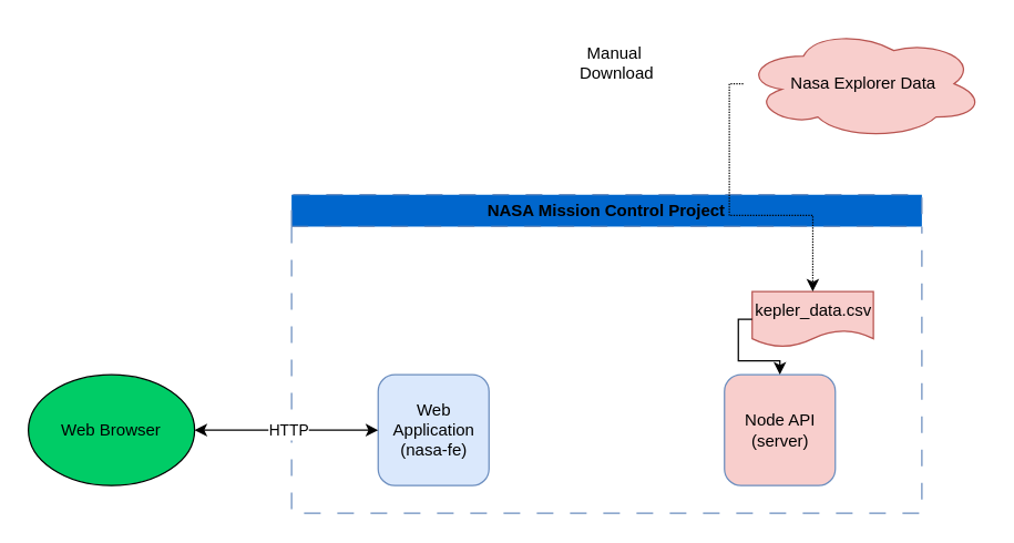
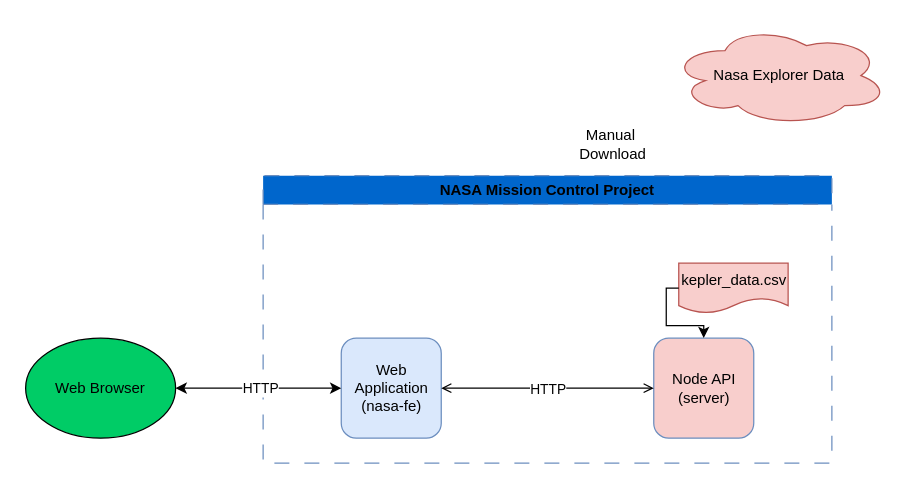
  <mxCell id="0" />
  <mxCell id="1" parent="0" />
  <mxCell id="2" value="NASA Mission Control Project" style="swimlane;whiteSpace=wrap;html=1;fillColor=#0066CC;strokeColor=#6c8ebf;dashed=1;dashPattern=12 12;" parent="1" vertex="1"><mxGeometry x="210" y="140" width="455" height="230" as="geometry" /></mxCell>
  <mxCell id="3" value="Node API&lt;br&gt;(server)" style="whiteSpace=wrap;html=1;aspect=fixed;rounded=1;glass=0;shadow=0;fillColor=#f8cecc;strokeColor=#6c8ebf;" parent="2" vertex="1"><mxGeometry x="312.5" y="130" width="80" height="80" as="geometry" /></mxCell>
  <mxCell id="4" value="Web Application&lt;br&gt;(nasa-fe)" style="whiteSpace=wrap;html=1;aspect=fixed;rounded=1;fillColor=#dae8fc;strokeColor=#6c8ebf;" parent="2" vertex="1"><mxGeometry x="62.5" y="130" width="80" height="80" as="geometry" /></mxCell>
+ <mxCell id="5" value="" style="endArrow=open;html=1;rounded=0;edgeStyle=orthogonalEdgeStyle;entryX=0;entryY=0.5;entryDx=0;entryDy=0;exitX=1;exitY=0.5;exitDx=0;exitDy=0;endFill=0;startArrow=open;startFill=0;" parent="2" source="4" target="3" edge="1"><mxGeometry relative="1" as="geometry"><mxPoint x="262.5" y="170" as="sourcePoint" /><mxPoint x="362.5" y="170" as="targetPoint" /></mxGeometry></mxCell>
+ <mxCell id="6" value="HTTP" style="edgeLabel;resizable=0;html=1;align=center;verticalAlign=middle;" parent="5" connectable="0" vertex="1"><mxGeometry relative="1" as="geometry"><mxPoint as="offset" /></mxGeometry></mxCell>
  <mxCell id="7" value="kepler_data.csv" style="shape=document;whiteSpace=wrap;html=1;boundedLbl=1;fillColor=#f8cecc;strokeColor=#b85450;" vertex="1" parent="2"><mxGeometry x="332.5" y="70" width="87.5" height="40" as="geometry" /></mxCell>
  <mxCell id="8" value="" style="endArrow=classic;html=1;rounded=0;exitX=0;exitY=0.5;exitDx=0;exitDy=0;entryX=0.5;entryY=0;entryDx=0;entryDy=0;edgeStyle=orthogonalEdgeStyle;" edge="1" parent="2" source="7" target="3"><mxGeometry width="50" height="50" relative="1" as="geometry"><mxPoint x="330" y="80" as="sourcePoint" /><mxPoint x="280" y="130" as="targetPoint" /></mxGeometry></mxCell>
  <mxCell id="9" value="Web Browser" style="ellipse;whiteSpace=wrap;html=1;fillColor=#00CC66;" vertex="1" parent="1"><mxGeometry x="20" y="270" width="120" height="80" as="geometry" /></mxCell>
  <mxCell id="10" value="" style="endArrow=classic;html=1;exitX=1;exitY=0.5;exitDx=0;exitDy=0;entryX=0;entryY=0.5;entryDx=0;entryDy=0;rounded=0;startArrow=classic;startFill=1;" edge="1" parent="1" source="9" target="4"><mxGeometry relative="1" as="geometry"><mxPoint x="140" y="270" as="sourcePoint" /><mxPoint x="240" y="270" as="targetPoint" /></mxGeometry></mxCell>
  <mxCell id="11" value="Label" style="edgeLabel;resizable=0;html=1;align=center;verticalAlign=middle;" connectable="0" vertex="1" parent="10"><mxGeometry relative="1" as="geometry" /></mxCell>
  <mxCell id="12" value="HTTP&lt;br&gt;" style="edgeLabel;html=1;align=center;verticalAlign=middle;resizable=0;points=[];" vertex="1" connectable="0" parent="10"><mxGeometry x="0.015" y="2" relative="1" as="geometry"><mxPoint y="1" as="offset" /></mxGeometry></mxCell>
  <mxCell id="13" value="Nasa Explorer Data" style="ellipse;shape=cloud;whiteSpace=wrap;html=1;fillColor=#f8cecc;strokeColor=#b85450;" vertex="1" parent="1"><mxGeometry x="536" y="20" width="174" height="80" as="geometry" /></mxCell>
- <mxCell id="14" value="" style="endArrow=classic;html=1;rounded=0;entryX=0.5;entryY=0;entryDx=0;entryDy=0;exitX=0;exitY=0.5;exitDx=0;exitDy=0;edgeStyle=orthogonalEdgeStyle;dashed=1;dashPattern=1 1;" edge="1" parent="1" source="13" target="7"><mxGeometry width="50" height="50" relative="1" as="geometry"><mxPoint x="520" y="50" as="sourcePoint" /><mxPoint x="470" y="100" as="targetPoint" /></mxGeometry></mxCell>
- <mxCell id="15" value="Manual&amp;nbsp; Download" style="text;html=1;strokeColor=none;fillColor=none;align=center;verticalAlign=middle;whiteSpace=wrap;rounded=0;" vertex="1" parent="1"><mxGeometry x="415" y="30" width="60" height="30" as="geometry" /></mxCell>
+ <mxCell id="15" value="Manual&amp;nbsp; Download" style="text;html=1;strokeColor=none;fillColor=none;align=center;verticalAlign=middle;whiteSpace=wrap;rounded=0;" vertex="1" parent="1"><mxGeometry x="460" y="100" width="60" height="30" as="geometry" /></mxCell>
